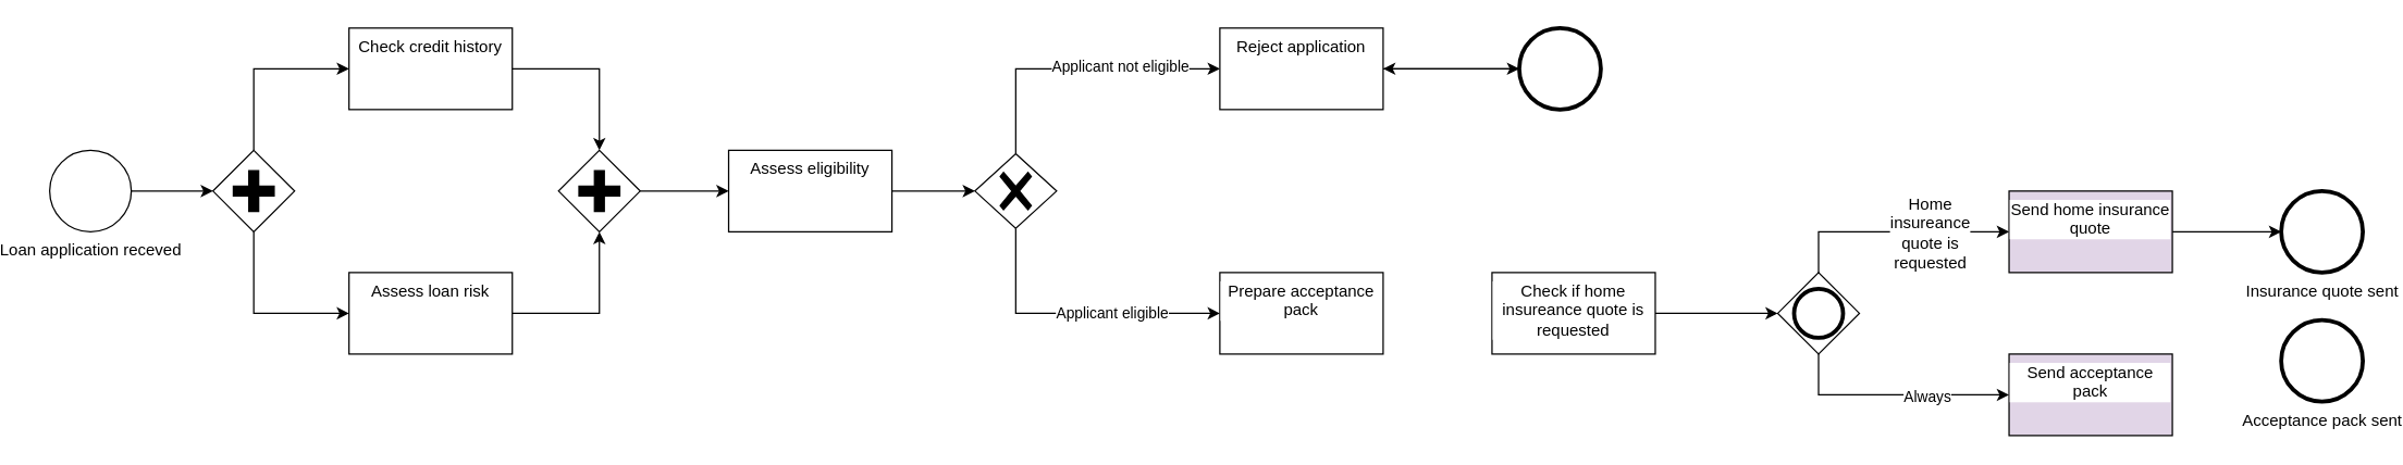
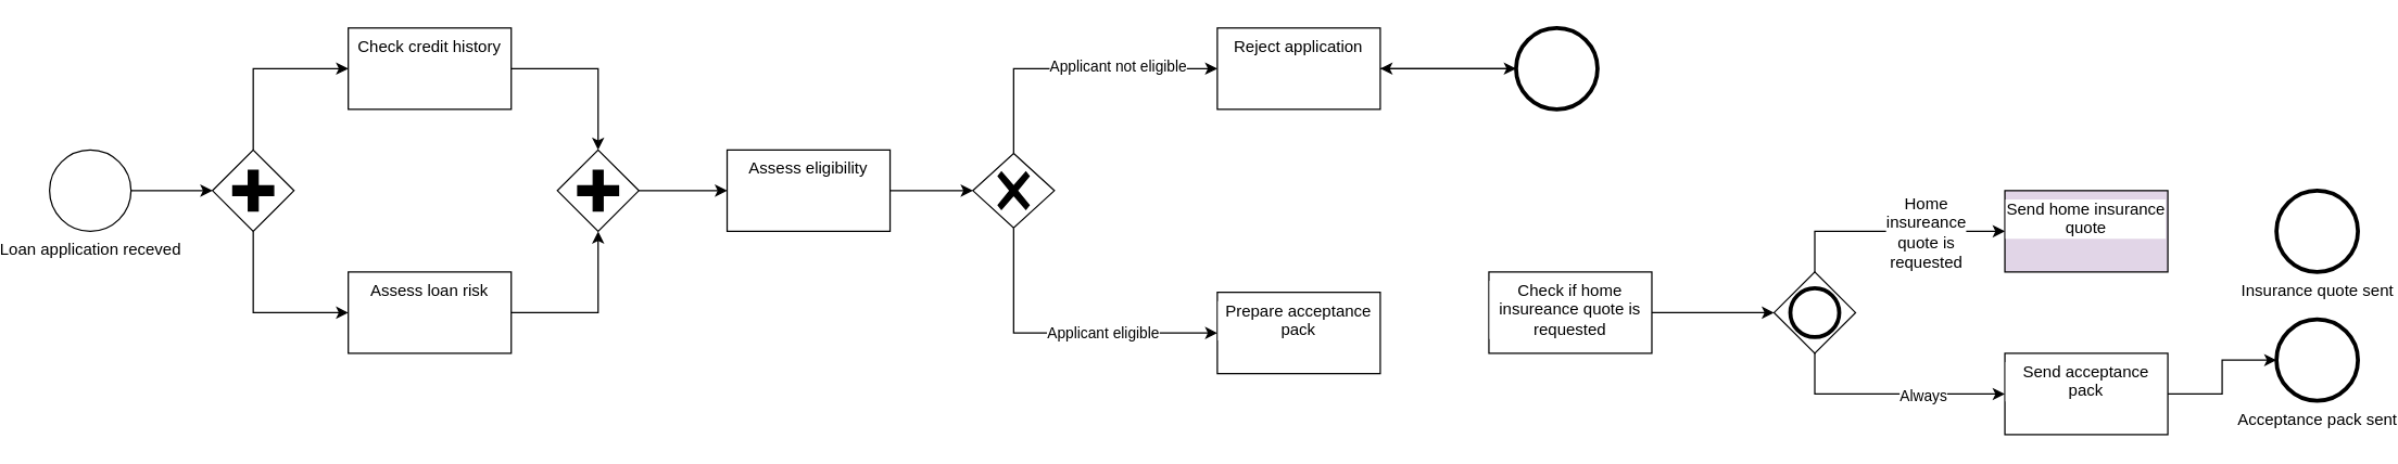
  <mxCell id="0" />
  <mxCell id="1" parent="0" />
  <mxCell id="2" style="edgeStyle=orthogonalEdgeStyle;rounded=0;orthogonalLoop=1;jettySize=auto;html=1;" edge="1" parent="1" source="3" target="6"><mxGeometry relative="1" as="geometry" /></mxCell>
  <mxCell id="3" value="Loan application receved" style="points=[[0.145,0.145,0],[0.5,0,0],[0.855,0.145,0],[1,0.5,0],[0.855,0.855,0],[0.5,1,0],[0.145,0.855,0],[0,0.5,0]];shape=mxgraph.bpmn.event;html=1;verticalLabelPosition=bottom;labelBackgroundColor=#ffffff;verticalAlign=top;align=center;perimeter=ellipsePerimeter;outlineConnect=0;aspect=fixed;outline=standard;symbol=general;" vertex="1" parent="1"><mxGeometry x="20" y="110" width="60" height="60" as="geometry" /></mxCell>
  <mxCell id="4" value="" style="edgeStyle=orthogonalEdgeStyle;rounded=0;orthogonalLoop=1;jettySize=auto;html=1;entryX=0;entryY=0.5;entryDx=0;entryDy=0;exitX=0.5;exitY=0;exitDx=0;exitDy=0;exitPerimeter=0;" edge="1" parent="1" source="6" target="7"><mxGeometry relative="1" as="geometry" /></mxCell>
  <mxCell id="5" value="" style="edgeStyle=orthogonalEdgeStyle;rounded=0;orthogonalLoop=1;jettySize=auto;html=1;entryX=0;entryY=0.5;entryDx=0;entryDy=0;exitX=0.5;exitY=1;exitDx=0;exitDy=0;exitPerimeter=0;" edge="1" parent="1" source="6" target="9"><mxGeometry relative="1" as="geometry" /></mxCell>
  <mxCell id="6" value="" style="points=[[0.25,0.25,0],[0.5,0,0],[0.75,0.25,0],[1,0.5,0],[0.75,0.75,0],[0.5,1,0],[0.25,0.75,0],[0,0.5,0]];shape=mxgraph.bpmn.gateway2;html=1;verticalLabelPosition=bottom;labelBackgroundColor=#ffffff;verticalAlign=top;align=center;perimeter=rhombusPerimeter;outlineConnect=0;outline=none;symbol=none;gwType=parallel;" vertex="1" parent="1"><mxGeometry x="140" y="110" width="60" height="60" as="geometry" /></mxCell>
  <mxCell id="7" value="Check credit history" style="whiteSpace=wrap;html=1;verticalAlign=top;labelBackgroundColor=#ffffff;" vertex="1" parent="1"><mxGeometry x="240" y="20" width="120" height="60" as="geometry" /></mxCell>
  <mxCell id="8" style="edgeStyle=orthogonalEdgeStyle;rounded=0;orthogonalLoop=1;jettySize=auto;html=1;" edge="1" parent="1" source="9" target="11"><mxGeometry relative="1" as="geometry" /></mxCell>
  <mxCell id="9" value="Assess loan risk" style="whiteSpace=wrap;html=1;verticalAlign=top;labelBackgroundColor=#ffffff;" vertex="1" parent="1"><mxGeometry x="240" y="200" width="120" height="60" as="geometry" /></mxCell>
  <mxCell id="10" value="" style="edgeStyle=orthogonalEdgeStyle;rounded=0;orthogonalLoop=1;jettySize=auto;html=1;" edge="1" parent="1" source="11" target="14"><mxGeometry relative="1" as="geometry" /></mxCell>
  <mxCell id="11" value="" style="points=[[0.25,0.25,0],[0.5,0,0],[0.75,0.25,0],[1,0.5,0],[0.75,0.75,0],[0.5,1,0],[0.25,0.75,0],[0,0.5,0]];shape=mxgraph.bpmn.gateway2;html=1;verticalLabelPosition=bottom;labelBackgroundColor=#ffffff;verticalAlign=top;align=center;perimeter=rhombusPerimeter;outlineConnect=0;outline=none;symbol=none;gwType=parallel;" vertex="1" parent="1"><mxGeometry x="394" y="110" width="60" height="60" as="geometry" /></mxCell>
  <mxCell id="12" style="edgeStyle=orthogonalEdgeStyle;rounded=0;orthogonalLoop=1;jettySize=auto;html=1;entryX=0.5;entryY=0;entryDx=0;entryDy=0;entryPerimeter=0;" edge="1" parent="1" source="7" target="11"><mxGeometry relative="1" as="geometry" /></mxCell>
  <mxCell id="13" style="edgeStyle=orthogonalEdgeStyle;rounded=0;orthogonalLoop=1;jettySize=auto;html=1;" edge="1" parent="1" source="14" target="19"><mxGeometry relative="1" as="geometry" /></mxCell>
  <mxCell id="14" value="Assess eligibility" style="whiteSpace=wrap;html=1;verticalAlign=top;labelBackgroundColor=#ffffff;" vertex="1" parent="1"><mxGeometry x="519" y="110" width="120" height="60" as="geometry" /></mxCell>
  <mxCell id="15" value="" style="edgeStyle=orthogonalEdgeStyle;rounded=0;orthogonalLoop=1;jettySize=auto;html=1;entryX=0;entryY=0.5;entryDx=0;entryDy=0;exitX=0.5;exitY=0;exitDx=0;exitDy=0;exitPerimeter=0;" edge="1" parent="1" source="19" target="21"><mxGeometry relative="1" as="geometry"><mxPoint x="730" y="20" as="targetPoint" /></mxGeometry></mxCell>
  <mxCell id="16" value="Applicant not eligible" style="edgeLabel;html=1;align=center;verticalAlign=middle;resizable=0;points=[];" vertex="1" connectable="0" parent="15"><mxGeometry x="0.309" y="2" relative="1" as="geometry"><mxPoint as="offset" /></mxGeometry></mxCell>
  <mxCell id="17" style="edgeStyle=orthogonalEdgeStyle;rounded=0;orthogonalLoop=1;jettySize=auto;html=1;entryX=0;entryY=0.5;entryDx=0;entryDy=0;exitX=0.5;exitY=1;exitDx=0;exitDy=0;exitPerimeter=0;" edge="1" parent="1" source="19" target="22"><mxGeometry relative="1" as="geometry" /></mxCell>
  <mxCell id="18" value="Applicant eligible" style="edgeLabel;html=1;align=center;verticalAlign=middle;resizable=0;points=[];" vertex="1" connectable="0" parent="17"><mxGeometry x="0.255" y="1" relative="1" as="geometry"><mxPoint as="offset" /></mxGeometry></mxCell>
  <mxCell id="19" value="" style="points=[[0.25,0.25,0],[0.5,0,0],[0.75,0.25,0],[1,0.5,0],[0.75,0.75,0],[0.5,1,0],[0.25,0.75,0],[0,0.5,0]];shape=mxgraph.bpmn.gateway2;html=1;verticalLabelPosition=bottom;labelBackgroundColor=#ffffff;verticalAlign=top;align=center;perimeter=rhombusPerimeter;outlineConnect=0;outline=none;symbol=none;gwType=exclusive;" vertex="1" parent="1"><mxGeometry x="700" y="112.5" width="60" height="55" as="geometry" /></mxCell>
  <mxCell id="20" value="" style="edgeStyle=orthogonalEdgeStyle;rounded=0;orthogonalLoop=1;jettySize=auto;html=1;entryX=0;entryY=0.5;entryDx=0;entryDy=0;entryPerimeter=0;" edge="1" parent="1" source="21"><mxGeometry relative="1" as="geometry"><mxPoint x="1100" y="50" as="targetPoint" /></mxGeometry></mxCell>
  <mxCell id="21" value="Reject application" style="whiteSpace=wrap;html=1;verticalAlign=top;labelBackgroundColor=#ffffff;" vertex="1" parent="1"><mxGeometry x="880" y="20" width="120" height="60" as="geometry" /></mxCell>
- <mxCell id="22" value="Prepare acceptance pack" style="whiteSpace=wrap;html=1;verticalAlign=top;labelBackgroundColor=#ffffff;" vertex="1" parent="1"><mxGeometry x="880" y="200" width="120" height="60" as="geometry" /></mxCell>
+ <mxCell id="22" value="Prepare acceptance pack" style="whiteSpace=wrap;html=1;verticalAlign=top;labelBackgroundColor=#ffffff;" vertex="1" parent="1"><mxGeometry x="880" y="215" width="120" height="60" as="geometry" /></mxCell>
  <mxCell id="23" style="edgeStyle=orthogonalEdgeStyle;rounded=0;orthogonalLoop=1;jettySize=auto;html=1;" edge="1" parent="1" source="24" target="27"><mxGeometry relative="1" as="geometry" /></mxCell>
  <mxCell id="24" value="Check if home insureance quote is requested" style="whiteSpace=wrap;html=1;verticalAlign=top;labelBackgroundColor=#ffffff;" vertex="1" parent="1"><mxGeometry x="1080" y="200" width="120" height="60" as="geometry" /></mxCell>
  <mxCell id="25" style="edgeStyle=orthogonalEdgeStyle;rounded=0;orthogonalLoop=1;jettySize=auto;html=1;exitX=0.5;exitY=0;exitDx=0;exitDy=0;exitPerimeter=0;" edge="1" parent="1" source="27" target="35"><mxGeometry relative="1" as="geometry"><mxPoint x="1430" y="170" as="targetPoint" /></mxGeometry></mxCell>
  <mxCell id="26" value="&lt;span style=&quot;font-size: 12px; text-wrap: wrap;&quot;&gt;H&lt;/span&gt;&lt;span style=&quot;font-size: 12px; text-wrap: wrap;&quot;&gt;ome insureance quote is requested&lt;/span&gt;" style="edgeLabel;html=1;align=center;verticalAlign=middle;resizable=0;points=[];" vertex="1" connectable="0" parent="25"><mxGeometry x="0.311" relative="1" as="geometry"><mxPoint as="offset" /></mxGeometry></mxCell>
  <mxCell id="27" value="" style="points=[[0.25,0.25,0],[0.5,0,0],[0.75,0.25,0],[1,0.5,0],[0.75,0.75,0],[0.5,1,0],[0.25,0.75,0],[0,0.5,0]];shape=mxgraph.bpmn.gateway2;html=1;verticalLabelPosition=bottom;labelBackgroundColor=#ffffff;verticalAlign=top;align=center;perimeter=rhombusPerimeter;outlineConnect=0;outline=end;symbol=general;" vertex="1" parent="1"><mxGeometry x="1290" y="200" width="60" height="60" as="geometry" /></mxCell>
  <mxCell id="28" style="edgeStyle=orthogonalEdgeStyle;rounded=0;orthogonalLoop=1;jettySize=auto;html=1;exitX=0.5;exitY=1;exitDx=0;exitDy=0;exitPerimeter=0;" edge="1" parent="1" source="27" target="36"><mxGeometry relative="1" as="geometry"><mxPoint x="1410" y="300" as="targetPoint" /></mxGeometry></mxCell>
  <mxCell id="29" value="Always" style="edgeLabel;html=1;align=center;verticalAlign=middle;resizable=0;points=[];" vertex="1" connectable="0" parent="28"><mxGeometry x="0.277" y="-1" relative="1" as="geometry"><mxPoint as="offset" /></mxGeometry></mxCell>
  <mxCell id="30" value="" style="edgeStyle=orthogonalEdgeStyle;rounded=0;orthogonalLoop=1;jettySize=auto;html=1;" edge="1" parent="1" source="31" target="21"><mxGeometry relative="1" as="geometry"><mxPoint x="1100" y="50" as="sourcePoint" /></mxGeometry></mxCell>
  <mxCell id="31" value="" style="points=[[0.145,0.145,0],[0.5,0,0],[0.855,0.145,0],[1,0.5,0],[0.855,0.855,0],[0.5,1,0],[0.145,0.855,0],[0,0.5,0]];shape=mxgraph.bpmn.event;html=1;verticalLabelPosition=bottom;labelBackgroundColor=#ffffff;verticalAlign=top;align=center;perimeter=ellipsePerimeter;outlineConnect=0;aspect=fixed;outline=end;symbol=terminate2;" vertex="1" parent="1"><mxGeometry x="1100" y="20" width="60" height="60" as="geometry" /></mxCell>
  <mxCell id="32" value="Insurance quote sent" style="points=[[0.145,0.145,0],[0.5,0,0],[0.855,0.145,0],[1,0.5,0],[0.855,0.855,0],[0.5,1,0],[0.145,0.855,0],[0,0.5,0]];shape=mxgraph.bpmn.event;html=1;verticalLabelPosition=bottom;labelBackgroundColor=#ffffff;verticalAlign=top;align=center;perimeter=ellipsePerimeter;outlineConnect=0;aspect=fixed;outline=end;symbol=terminate2;" vertex="1" parent="1"><mxGeometry x="1660" y="140" width="60" height="60" as="geometry" /></mxCell>
  <mxCell id="33" value="Acceptance pack sent" style="points=[[0.145,0.145,0],[0.5,0,0],[0.855,0.145,0],[1,0.5,0],[0.855,0.855,0],[0.5,1,0],[0.145,0.855,0],[0,0.5,0]];shape=mxgraph.bpmn.event;html=1;verticalLabelPosition=bottom;labelBackgroundColor=#ffffff;verticalAlign=top;align=center;perimeter=ellipsePerimeter;outlineConnect=0;aspect=fixed;outline=end;symbol=terminate2;" vertex="1" parent="1"><mxGeometry x="1660" y="235" width="60" height="60" as="geometry" /></mxCell>
- <mxCell id="34" style="edgeStyle=orthogonalEdgeStyle;rounded=0;orthogonalLoop=1;jettySize=auto;html=1;" edge="1" parent="1" source="35" target="32"><mxGeometry relative="1" as="geometry" /></mxCell>
  <mxCell id="35" value="Send home insurance quote" style="whiteSpace=wrap;html=1;verticalAlign=top;labelBackgroundColor=#ffffff;fillColor=#e1d5e7;" vertex="1" parent="1"><mxGeometry x="1460" y="140" width="120" height="60" as="geometry" /></mxCell>
- <mxCell id="36" value="Send acceptance pack" style="whiteSpace=wrap;html=1;verticalAlign=top;labelBackgroundColor=#ffffff;fillColor=#e1d5e7;" vertex="1" parent="1"><mxGeometry x="1460" y="260" width="120" height="60" as="geometry" /></mxCell>
+ <mxCell id="36" value="Send acceptance pack" style="whiteSpace=wrap;html=1;verticalAlign=top;labelBackgroundColor=#ffffff;" vertex="1" parent="1"><mxGeometry x="1460" y="260" width="120" height="60" as="geometry" /></mxCell>
+ <mxCell id="37" style="edgeStyle=orthogonalEdgeStyle;rounded=0;orthogonalLoop=1;jettySize=auto;html=1;entryX=0;entryY=0.5;entryDx=0;entryDy=0;entryPerimeter=0;" edge="1" parent="1" source="36" target="33"><mxGeometry relative="1" as="geometry" /></mxCell>
